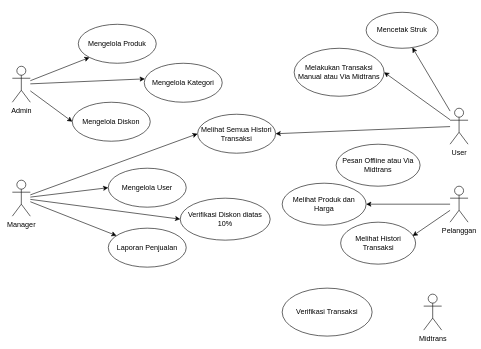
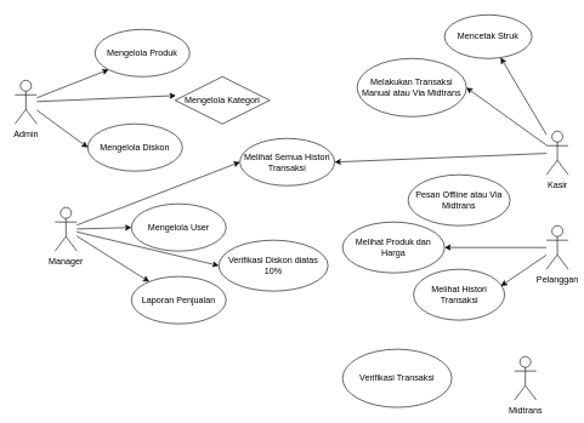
  <mxCell id="0" />
  <mxCell id="1" parent="0" />
  <mxCell id="2" style="edgeStyle=none;rounded=0;orthogonalLoop=1;jettySize=auto;html=1;entryX=0.008;entryY=0.4;entryDx=0;entryDy=0;entryPerimeter=0;" edge="1" parent="1" source="5" target="24"><mxGeometry relative="1" as="geometry"><mxPoint x="210" y="160" as="targetPoint" /></mxGeometry></mxCell>
  <mxCell id="3" style="edgeStyle=none;rounded=0;orthogonalLoop=1;jettySize=auto;html=1;entryX=0;entryY=0.5;entryDx=0;entryDy=0;" edge="1" parent="1" source="5" target="25"><mxGeometry relative="1" as="geometry" /></mxCell>
  <mxCell id="4" style="edgeStyle=none;rounded=0;orthogonalLoop=1;jettySize=auto;html=1;entryX=0;entryY=1;entryDx=0;entryDy=0;" edge="1" parent="1" source="5" target="20"><mxGeometry relative="1" as="geometry" /></mxCell>
  <mxCell id="5" value="Admin" style="shape=umlActor;verticalLabelPosition=bottom;verticalAlign=top;html=1;" vertex="1" parent="1"><mxGeometry x="20" y="110" width="30" height="60" as="geometry" /></mxCell>
  <mxCell id="6" style="rounded=0;orthogonalLoop=1;jettySize=auto;html=1;" edge="1" parent="1" source="8" target="18"><mxGeometry relative="1" as="geometry" /></mxCell>
  <mxCell id="7" style="edgeStyle=none;rounded=0;orthogonalLoop=1;jettySize=auto;html=1;entryX=1;entryY=0.5;entryDx=0;entryDy=0;" edge="1" parent="1" source="8" target="22"><mxGeometry relative="1" as="geometry" /></mxCell>
- <mxCell id="8" value="User" style="shape=umlActor;verticalLabelPosition=bottom;verticalAlign=top;html=1;" vertex="1" parent="1"><mxGeometry x="750" y="180" width="30" height="60" as="geometry" /></mxCell>
+ <mxCell id="8" value="Kasir" style="shape=umlActor;verticalLabelPosition=bottom;verticalAlign=top;html=1;" vertex="1" parent="1"><mxGeometry x="750" y="180" width="30" height="60" as="geometry" /></mxCell>
  <mxCell id="9" style="edgeStyle=none;rounded=0;orthogonalLoop=1;jettySize=auto;html=1;" edge="1" parent="1" source="12" target="21"><mxGeometry relative="1" as="geometry" /></mxCell>
  <mxCell id="10" style="edgeStyle=none;rounded=0;orthogonalLoop=1;jettySize=auto;html=1;entryX=0;entryY=0.5;entryDx=0;entryDy=0;" edge="1" parent="1" source="12" target="23"><mxGeometry relative="1" as="geometry" /></mxCell>
  <mxCell id="11" style="edgeStyle=none;rounded=0;orthogonalLoop=1;jettySize=auto;html=1;entryX=0;entryY=0.5;entryDx=0;entryDy=0;" edge="1" parent="1" source="12" target="26"><mxGeometry relative="1" as="geometry" /></mxCell>
- <mxCell id="12" value="Manager" style="shape=umlActor;verticalLabelPosition=bottom;verticalAlign=top;html=1;" vertex="1" parent="1"><mxGeometry x="20" y="300" width="30" height="60" as="geometry" /></mxCell>
+ <mxCell id="12" value="Manager" style="shape=umlActor;verticalLabelPosition=bottom;verticalAlign=top;html=1;" vertex="1" parent="1"><mxGeometry x="75" y="285" width="30" height="60" as="geometry" /></mxCell>
  <mxCell id="13" style="edgeStyle=none;rounded=0;orthogonalLoop=1;jettySize=auto;html=1;entryX=1;entryY=0.5;entryDx=0;entryDy=0;" edge="1" parent="1" source="14" target="28"><mxGeometry relative="1" as="geometry" /></mxCell>
  <mxCell id="14" value="Pelanggan" style="shape=umlActor;verticalLabelPosition=bottom;verticalAlign=top;html=1;" vertex="1" parent="1"><mxGeometry x="750" y="310" width="30" height="60" as="geometry" /></mxCell>
  <mxCell id="15" value="Midtrans" style="shape=umlActor;verticalLabelPosition=bottom;verticalAlign=top;html=1;" vertex="1" parent="1"><mxGeometry x="706" y="490" width="30" height="60" as="geometry" /></mxCell>
  <mxCell id="16" style="rounded=0;orthogonalLoop=1;jettySize=auto;html=1;entryX=1;entryY=0.5;entryDx=0;entryDy=0;" edge="1" parent="1" source="8" target="19"><mxGeometry relative="1" as="geometry"><mxPoint x="459" y="232.5" as="targetPoint" /></mxGeometry></mxCell>
  <mxCell id="17" style="rounded=0;orthogonalLoop=1;jettySize=auto;html=1;entryX=0;entryY=0.5;entryDx=0;entryDy=0;" edge="1" parent="1" source="12" target="19"><mxGeometry relative="1" as="geometry"><mxPoint x="290" y="255" as="targetPoint" /></mxGeometry></mxCell>
  <mxCell id="18" value="Mencetak Struk" style="ellipse;whiteSpace=wrap;html=1;" vertex="1" parent="1"><mxGeometry x="610" y="20" width="120" height="60" as="geometry" /></mxCell>
  <mxCell id="19" value="Melihat Semua Histori Transaksi" style="ellipse;whiteSpace=wrap;html=1;" vertex="1" parent="1"><mxGeometry x="329" y="190" width="130" height="65" as="geometry" /></mxCell>
  <mxCell id="20" value="Mengelola Produk" style="ellipse;whiteSpace=wrap;html=1;" vertex="1" parent="1"><mxGeometry x="130" y="40" width="130" height="65" as="geometry" /></mxCell>
  <mxCell id="21" value="Laporan Penjualan" style="ellipse;whiteSpace=wrap;html=1;" vertex="1" parent="1"><mxGeometry x="180" y="380" width="130" height="65" as="geometry" /></mxCell>
  <mxCell id="22" value="Melakukan Transaksi Manual atau Via Midtrans" style="ellipse;whiteSpace=wrap;html=1;" vertex="1" parent="1"><mxGeometry x="490" y="80" width="150" height="80" as="geometry" /></mxCell>
  <mxCell id="23" value="Mengelola User" style="ellipse;whiteSpace=wrap;html=1;" vertex="1" parent="1"><mxGeometry x="180" y="280" width="130" height="65" as="geometry" /></mxCell>
- <mxCell id="24" value="Mengelola Kategori" style="ellipse;whiteSpace=wrap;html=1;" vertex="1" parent="1"><mxGeometry x="240" y="105" width="130" height="65" as="geometry" /></mxCell>
+ <mxCell id="24" value="Mengelola Kategori" style="rhombus;whiteSpace=wrap;html=1;" vertex="1" parent="1"><mxGeometry x="240" y="105" width="130" height="65" as="geometry" /></mxCell>
  <mxCell id="25" value="Mengelola Diskon" style="ellipse;whiteSpace=wrap;html=1;" vertex="1" parent="1"><mxGeometry x="120" y="170" width="130" height="65" as="geometry" /></mxCell>
  <mxCell id="26" value="Verifikasi Diskon diatas 10%" style="ellipse;whiteSpace=wrap;html=1;" vertex="1" parent="1"><mxGeometry x="300" y="330" width="150" height="70" as="geometry" /></mxCell>
  <mxCell id="27" value="Pesan Offline atau Via Midtrans" style="ellipse;whiteSpace=wrap;html=1;" vertex="1" parent="1"><mxGeometry x="560" y="240" width="140" height="70" as="geometry" /></mxCell>
  <mxCell id="28" value="Melihat Produk dan Harga" style="ellipse;whiteSpace=wrap;html=1;" vertex="1" parent="1"><mxGeometry x="470" y="305" width="140" height="70" as="geometry" /></mxCell>
  <mxCell id="29" value="Melihat Histori Transaksi" style="ellipse;whiteSpace=wrap;html=1;" vertex="1" parent="1"><mxGeometry x="567.5" y="370" width="125" height="70" as="geometry" /></mxCell>
  <mxCell id="30" style="edgeStyle=none;rounded=0;orthogonalLoop=1;jettySize=auto;html=1;entryX=0.96;entryY=0.329;entryDx=0;entryDy=0;entryPerimeter=0;" edge="1" parent="1" source="14" target="29"><mxGeometry relative="1" as="geometry" /></mxCell>
  <mxCell id="31" value="Verifikasi Transaksi" style="ellipse;whiteSpace=wrap;html=1;" vertex="1" parent="1"><mxGeometry x="470" y="480" width="150" height="80" as="geometry" /></mxCell>
